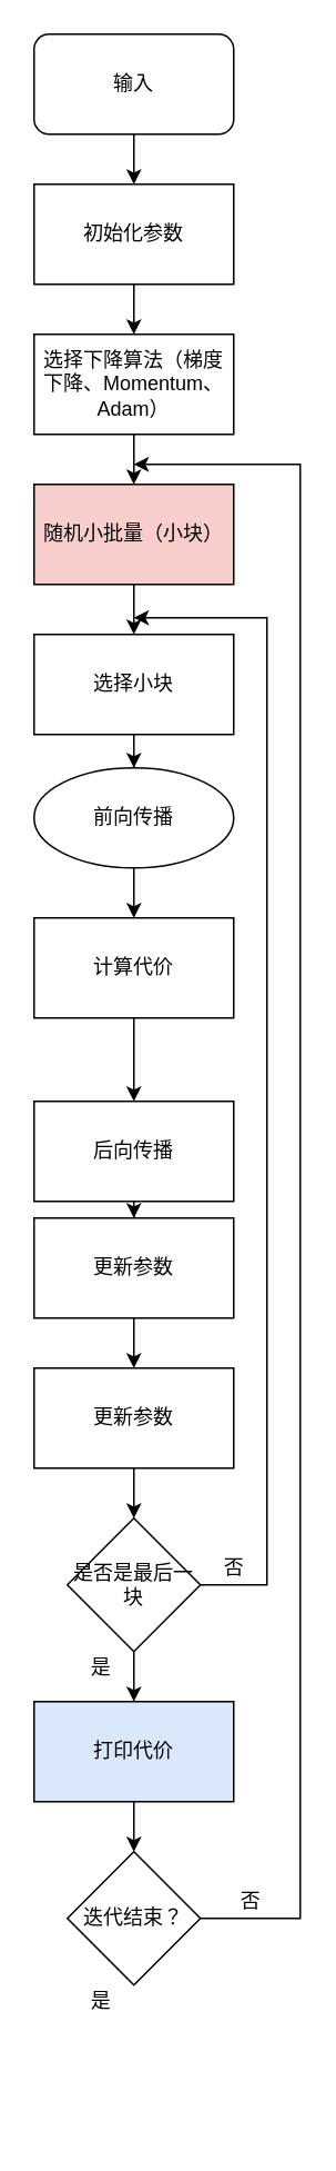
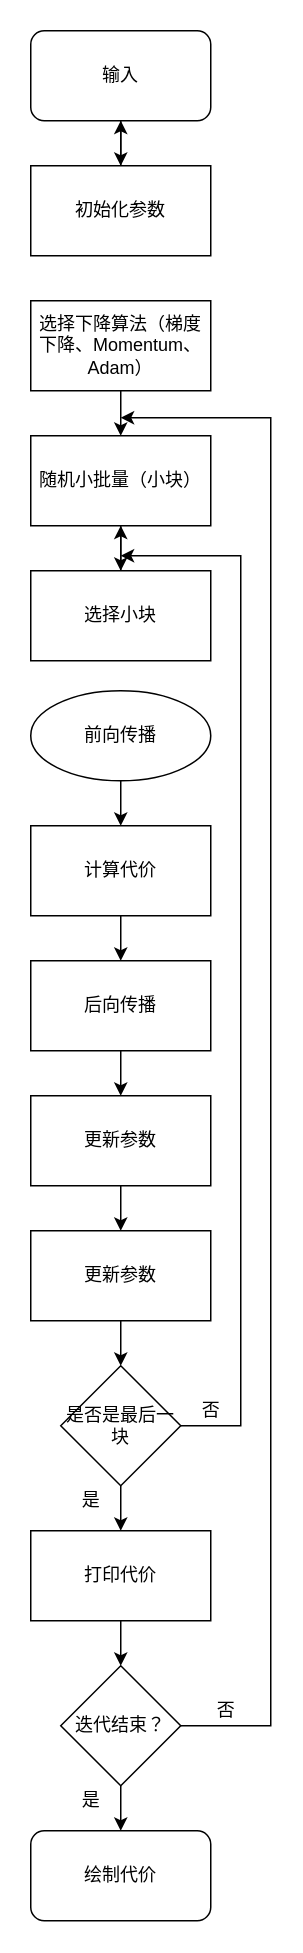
  <mxCell id="0" />
  <mxCell id="1" parent="0" />
  <mxCell id="2" value="" style="edgeStyle=orthogonalEdgeStyle;rounded=0;orthogonalLoop=1;jettySize=auto;html=1;" edge="1" parent="1" source="3"><mxGeometry relative="1" as="geometry"><mxPoint x="80" y="110" as="targetPoint" /></mxGeometry></mxCell>
  <mxCell id="3" value="输入" style="rounded=1;whiteSpace=wrap;html=1;" vertex="1" parent="1"><mxGeometry x="20" y="20" width="120" height="60" as="geometry" /></mxCell>
- <mxCell id="4" value="" style="edgeStyle=orthogonalEdgeStyle;rounded=0;orthogonalLoop=1;jettySize=auto;html=1;" edge="1" parent="1" source="5" target="7"><mxGeometry relative="1" as="geometry" /></mxCell>
+ <mxCell id="4" value="" style="edgeStyle=orthogonalEdgeStyle;rounded=0;orthogonalLoop=1;jettySize=auto;html=1;" edge="1" parent="1" source="5" target="3"><mxGeometry relative="1" as="geometry" /></mxCell>
  <mxCell id="5" value="初始化参数" style="rounded=0;whiteSpace=wrap;html=1;" vertex="1" parent="1"><mxGeometry x="20" y="110" width="120" height="60" as="geometry" /></mxCell>
  <mxCell id="6" value="" style="edgeStyle=orthogonalEdgeStyle;rounded=0;orthogonalLoop=1;jettySize=auto;html=1;" edge="1" parent="1" source="7" target="9"><mxGeometry relative="1" as="geometry" /></mxCell>
  <mxCell id="7" value="选择下降算法（梯度下降、Momentum、Adam）" style="rounded=0;whiteSpace=wrap;html=1;" vertex="1" parent="1"><mxGeometry x="20" y="200" width="120" height="60" as="geometry" /></mxCell>
  <mxCell id="8" value="" style="edgeStyle=orthogonalEdgeStyle;rounded=0;orthogonalLoop=1;jettySize=auto;html=1;" edge="1" parent="1" source="9"><mxGeometry relative="1" as="geometry"><mxPoint x="80" y="380" as="targetPoint" /></mxGeometry></mxCell>
- <mxCell id="9" value="随机小批量（小块）" style="rounded=0;whiteSpace=wrap;html=1;fillColor=#f8cecc;" vertex="1" parent="1"><mxGeometry x="20" y="290" width="120" height="60" as="geometry" /></mxCell>
- <mxCell id="10" value="" style="edgeStyle=orthogonalEdgeStyle;rounded=0;orthogonalLoop=1;jettySize=auto;html=1;" edge="1" parent="1" source="11" target="13"><mxGeometry relative="1" as="geometry"><mxPoint x="80" y="430" as="sourcePoint" /></mxGeometry></mxCell>
+ <mxCell id="9" value="随机小批量（小块）" style="rounded=0;whiteSpace=wrap;html=1;" vertex="1" parent="1"><mxGeometry x="20" y="290" width="120" height="60" as="geometry" /></mxCell>
+ <mxCell id="10" value="" style="edgeStyle=orthogonalEdgeStyle;rounded=0;orthogonalLoop=1;jettySize=auto;html=1;" edge="1" parent="1" source="11" target="9"><mxGeometry relative="1" as="geometry"><mxPoint x="80" y="430" as="sourcePoint" /></mxGeometry></mxCell>
  <mxCell id="11" value="选择小块" style="rounded=0;whiteSpace=wrap;html=1;" vertex="1" parent="1"><mxGeometry x="20" y="380" width="120" height="60" as="geometry" /></mxCell>
  <mxCell id="12" value="" style="edgeStyle=orthogonalEdgeStyle;rounded=0;orthogonalLoop=1;jettySize=auto;html=1;" edge="1" parent="1" source="13" target="15"><mxGeometry relative="1" as="geometry" /></mxCell>
  <mxCell id="13" value="前向传播" style="ellipse;whiteSpace=wrap;html=1;" vertex="1" parent="1"><mxGeometry x="20" y="460" width="120" height="60" as="geometry" /></mxCell>
  <mxCell id="14" value="" style="edgeStyle=orthogonalEdgeStyle;rounded=0;orthogonalLoop=1;jettySize=auto;html=1;" edge="1" parent="1" source="15" target="17"><mxGeometry relative="1" as="geometry" /></mxCell>
  <mxCell id="15" value="计算代价" style="rounded=0;whiteSpace=wrap;html=1;" vertex="1" parent="1"><mxGeometry x="20" y="550" width="120" height="60" as="geometry" /></mxCell>
  <mxCell id="16" value="" style="edgeStyle=orthogonalEdgeStyle;rounded=0;orthogonalLoop=1;jettySize=auto;html=1;" edge="1" parent="1" source="17" target="19"><mxGeometry relative="1" as="geometry" /></mxCell>
- <mxCell id="17" value="后向传播" style="rounded=0;whiteSpace=wrap;html=1;" vertex="1" parent="1"><mxGeometry x="20" y="660" width="120" height="60" as="geometry" /></mxCell>
+ <mxCell id="17" value="后向传播" style="rounded=0;whiteSpace=wrap;html=1;" vertex="1" parent="1"><mxGeometry x="20" y="640" width="120" height="60" as="geometry" /></mxCell>
  <mxCell id="18" value="" style="edgeStyle=orthogonalEdgeStyle;rounded=0;orthogonalLoop=1;jettySize=auto;html=1;" edge="1" parent="1" source="19" target="21"><mxGeometry relative="1" as="geometry" /></mxCell>
  <mxCell id="19" value="更新参数" style="rounded=0;whiteSpace=wrap;html=1;" vertex="1" parent="1"><mxGeometry x="20" y="730" width="120" height="60" as="geometry" /></mxCell>
  <mxCell id="20" value="" style="edgeStyle=orthogonalEdgeStyle;rounded=0;orthogonalLoop=1;jettySize=auto;html=1;" edge="1" parent="1" source="21" target="26"><mxGeometry relative="1" as="geometry" /></mxCell>
  <mxCell id="21" value="更新参数" style="rounded=0;whiteSpace=wrap;html=1;" vertex="1" parent="1"><mxGeometry x="20" y="820" width="120" height="60" as="geometry" /></mxCell>
  <mxCell id="22" value="" style="edgeStyle=orthogonalEdgeStyle;rounded=0;orthogonalLoop=1;jettySize=auto;html=1;" edge="1" parent="1" source="23" target="29"><mxGeometry relative="1" as="geometry" /></mxCell>
- <mxCell id="23" value="打印代价" style="rounded=0;whiteSpace=wrap;html=1;fillColor=#dae8fc;" vertex="1" parent="1"><mxGeometry x="20" y="1020" width="120" height="60" as="geometry" /></mxCell>
+ <mxCell id="23" value="打印代价" style="rounded=0;whiteSpace=wrap;html=1;" vertex="1" parent="1"><mxGeometry x="20" y="1020" width="120" height="60" as="geometry" /></mxCell>
  <mxCell id="24" value="" style="edgeStyle=orthogonalEdgeStyle;rounded=0;orthogonalLoop=1;jettySize=auto;html=1;" edge="1" parent="1" source="26" target="23"><mxGeometry relative="1" as="geometry" /></mxCell>
  <mxCell id="25" style="edgeStyle=orthogonalEdgeStyle;rounded=0;orthogonalLoop=1;jettySize=auto;html=1;exitX=1;exitY=0.5;exitDx=0;exitDy=0;" edge="1" parent="1" source="26"><mxGeometry relative="1" as="geometry"><mxPoint x="80" y="370" as="targetPoint" /><Array as="points"><mxPoint x="160" y="950" /><mxPoint x="160" y="370" /></Array></mxGeometry></mxCell>
  <mxCell id="26" value="是否是最后一块" style="rhombus;whiteSpace=wrap;html=1;" vertex="1" parent="1"><mxGeometry x="40" y="910" width="80" height="80" as="geometry" /></mxCell>
  <mxCell id="27" style="edgeStyle=orthogonalEdgeStyle;rounded=0;orthogonalLoop=1;jettySize=auto;html=1;exitX=1;exitY=0.5;exitDx=0;exitDy=0;" edge="1" parent="1" source="29"><mxGeometry relative="1" as="geometry"><mxPoint x="80" y="278" as="targetPoint" /><Array as="points"><mxPoint x="180" y="1150" /><mxPoint x="180" y="278" /></Array></mxGeometry></mxCell>
+ <mxCell id="28" value="" style="edgeStyle=orthogonalEdgeStyle;rounded=0;orthogonalLoop=1;jettySize=auto;html=1;" edge="1" parent="1" source="29" target="34"><mxGeometry relative="1" as="geometry" /></mxCell>
  <mxCell id="29" value="迭代结束？" style="rhombus;whiteSpace=wrap;html=1;" vertex="1" parent="1"><mxGeometry x="40" y="1110" width="80" height="80" as="geometry" /></mxCell>
  <mxCell id="30" value="是" style="text;html=1;align=center;verticalAlign=middle;resizable=0;points=[];;autosize=1;" vertex="1" parent="1"><mxGeometry x="45" y="990" width="30" height="20" as="geometry" /></mxCell>
  <mxCell id="31" value="否" style="text;html=1;align=center;verticalAlign=middle;resizable=0;points=[];;autosize=1;" vertex="1" parent="1"><mxGeometry x="125" y="930" width="30" height="20" as="geometry" /></mxCell>
  <mxCell id="32" value="是" style="text;html=1;align=center;verticalAlign=middle;resizable=0;points=[];;autosize=1;" vertex="1" parent="1"><mxGeometry x="45" y="1190" width="30" height="20" as="geometry" /></mxCell>
  <mxCell id="33" value="否" style="text;html=1;align=center;verticalAlign=middle;resizable=0;points=[];;autosize=1;" vertex="1" parent="1"><mxGeometry x="135" y="1130" width="30" height="20" as="geometry" /></mxCell>
+ <mxCell id="34" value="绘制代价" style="rounded=1;whiteSpace=wrap;html=1;" vertex="1" parent="1"><mxGeometry x="20" y="1220" width="120" height="60" as="geometry" /></mxCell>
